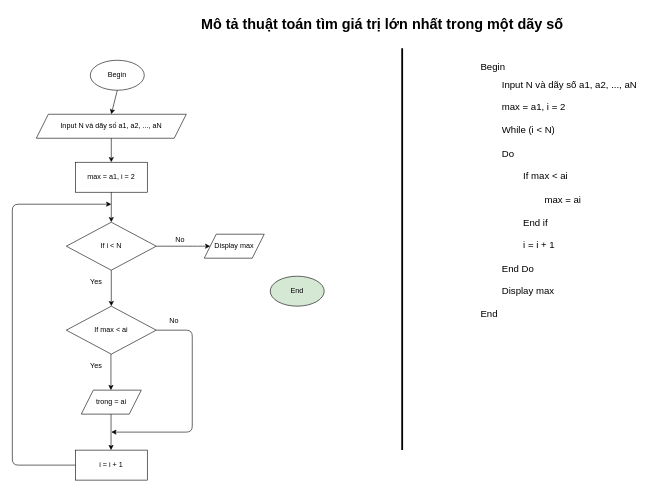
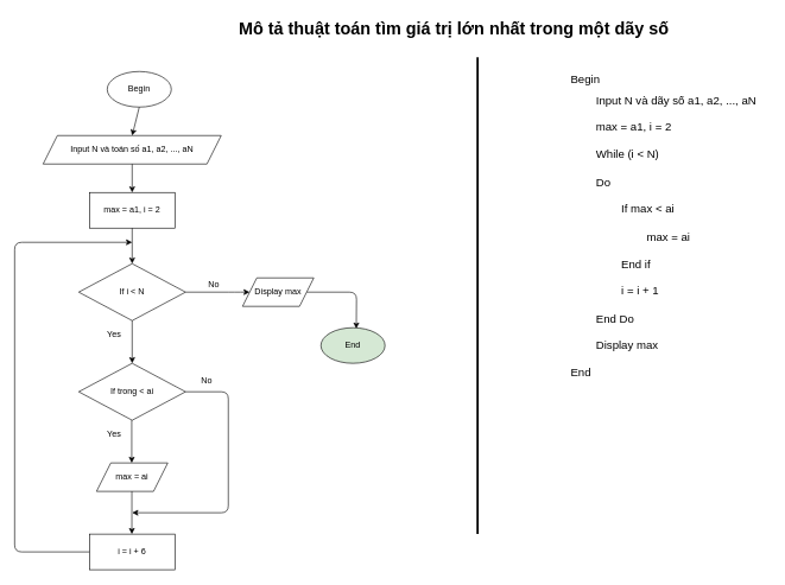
  <mxCell id="0" />
  <mxCell id="1" parent="0" />
  <mxCell id="2" value="Begin" style="ellipse;whiteSpace=wrap;html=1;" parent="1" vertex="1"><mxGeometry x="150" y="100" width="90" height="50" as="geometry" /></mxCell>
  <mxCell id="3" value="" style="endArrow=classic;html=1;exitX=0.5;exitY=1;exitDx=0;exitDy=0;" parent="1" source="2" edge="1"><mxGeometry width="50" height="50" relative="1" as="geometry"><mxPoint x="410" y="380" as="sourcePoint" /><mxPoint x="185" y="190" as="targetPoint" /></mxGeometry></mxCell>
- <mxCell id="4" value="Input N và dãy số a1, a2, ..., aN" style="shape=parallelogram;perimeter=parallelogramPerimeter;whiteSpace=wrap;html=1;fixedSize=1;" parent="1" vertex="1"><mxGeometry x="60" y="190" width="250" height="40" as="geometry" /></mxCell>
+ <mxCell id="4" value="Input N và toán số a1, a2, ..., aN" style="shape=parallelogram;perimeter=parallelogramPerimeter;whiteSpace=wrap;html=1;fixedSize=1;" parent="1" vertex="1"><mxGeometry x="60" y="190" width="250" height="40" as="geometry" /></mxCell>
  <mxCell id="5" value="" style="endArrow=classic;html=1;exitX=0.5;exitY=1;exitDx=0;exitDy=0;" parent="1" source="4" edge="1"><mxGeometry width="50" height="50" relative="1" as="geometry"><mxPoint x="180" y="260" as="sourcePoint" /><mxPoint x="185" y="270" as="targetPoint" /></mxGeometry></mxCell>
  <mxCell id="6" value="max = a1, i = 2" style="rounded=0;whiteSpace=wrap;html=1;" parent="1" vertex="1"><mxGeometry x="125" y="270" width="120" height="50" as="geometry" /></mxCell>
  <mxCell id="7" value="" style="endArrow=classic;html=1;exitX=0.5;exitY=1;exitDx=0;exitDy=0;entryX=0.5;entryY=0;entryDx=0;entryDy=0;" parent="1" source="6" edge="1"><mxGeometry width="50" height="50" relative="1" as="geometry"><mxPoint x="195" y="595" as="sourcePoint" /><mxPoint x="185" y="370" as="targetPoint" /></mxGeometry></mxCell>
  <mxCell id="8" value="&lt;h1&gt;Mô tả thuật toán tìm giá trị lớn nhất trong một dãy số&lt;/h1&gt;" style="text;html=1;strokeColor=none;fillColor=none;spacing=5;spacingTop=-20;whiteSpace=wrap;overflow=hidden;rounded=0;" parent="1" vertex="1"><mxGeometry x="330" y="20" width="677" height="40" as="geometry" /></mxCell>
  <mxCell id="9" value="&lt;h1 style=&quot;font-size: 16px&quot;&gt;&lt;span style=&quot;font-weight: normal&quot;&gt;Begin&lt;/span&gt;&lt;/h1&gt;&lt;div style=&quot;font-size: 16px&quot;&gt;&lt;span style=&quot;font-weight: normal&quot;&gt;&lt;span style=&quot;white-space: pre&quot;&gt;&#09;&lt;/span&gt;Input N và dãy số a1, a2, ..., aN&lt;/span&gt;&lt;/div&gt;&lt;div style=&quot;font-size: 16px&quot;&gt;&lt;span style=&quot;font-weight: normal&quot;&gt;&lt;br&gt;&lt;/span&gt;&lt;/div&gt;&lt;div style=&quot;font-size: 16px&quot;&gt;&lt;span style=&quot;font-weight: normal&quot;&gt;&lt;span style=&quot;white-space: pre&quot;&gt;&#09;&lt;/span&gt;max = a1, i = 2&lt;br&gt;&lt;/span&gt;&lt;/div&gt;&lt;div style=&quot;font-size: 16px&quot;&gt;&lt;span style=&quot;font-weight: normal&quot;&gt;&lt;br&gt;&lt;/span&gt;&lt;/div&gt;&lt;div style=&quot;font-size: 16px&quot;&gt;&lt;span style=&quot;font-weight: normal&quot;&gt;&lt;span style=&quot;white-space: pre&quot;&gt;&#09;&lt;/span&gt;While (i &amp;lt; N)&lt;br&gt;&lt;/span&gt;&lt;/div&gt;&lt;div style=&quot;font-size: 16px&quot;&gt;&lt;span style=&quot;font-weight: normal&quot;&gt;&lt;br&gt;&lt;/span&gt;&lt;/div&gt;&lt;div style=&quot;font-size: 16px&quot;&gt;&lt;span style=&quot;font-weight: normal&quot;&gt;&lt;span style=&quot;white-space: pre&quot;&gt;&#09;&lt;/span&gt;Do&lt;br&gt;&lt;/span&gt;&lt;/div&gt;&lt;div style=&quot;font-size: 16px&quot;&gt;&lt;span style=&quot;font-weight: normal&quot;&gt;&lt;br&gt;&lt;/span&gt;&lt;/div&gt;&lt;div style=&quot;font-size: 16px&quot;&gt;&lt;span style=&quot;font-weight: normal&quot;&gt;&lt;span style=&quot;white-space: pre&quot;&gt;&#09;&lt;/span&gt;&lt;span style=&quot;white-space: pre&quot;&gt;&#09;&lt;/span&gt;If max &amp;lt; ai&lt;br&gt;&lt;/span&gt;&lt;/div&gt;&lt;div style=&quot;font-size: 16px&quot;&gt;&lt;/div&gt;&lt;div style=&quot;font-size: 16px&quot;&gt;&lt;span style=&quot;font-weight: normal&quot;&gt;&lt;br&gt;&lt;/span&gt;&lt;/div&gt;&lt;div style=&quot;font-size: 16px&quot;&gt;&lt;span style=&quot;font-weight: normal&quot;&gt;&lt;span style=&quot;white-space: pre&quot;&gt;&#09;&lt;/span&gt;&lt;span style=&quot;white-space: pre&quot;&gt;&#09;&lt;/span&gt;&lt;span style=&quot;white-space: pre&quot;&gt;&#09;&lt;/span&gt;max = ai&lt;br&gt;&lt;/span&gt;&lt;/div&gt;&lt;div style=&quot;font-size: 16px&quot;&gt;&lt;span style=&quot;font-weight: normal&quot;&gt;&lt;br&gt;&lt;/span&gt;&lt;/div&gt;&lt;div style=&quot;font-size: 16px&quot;&gt;&lt;span style=&quot;font-weight: normal&quot;&gt;&lt;span style=&quot;white-space: pre&quot;&gt;&#09;&lt;/span&gt;&lt;span style=&quot;white-space: pre&quot;&gt;&#09;&lt;/span&gt;End if&lt;br&gt;&lt;/span&gt;&lt;/div&gt;&lt;div style=&quot;font-size: 16px&quot;&gt;&lt;span style=&quot;font-weight: normal&quot;&gt;&lt;span style=&quot;white-space: pre&quot;&gt;&#09;&lt;/span&gt;&lt;span style=&quot;white-space: pre&quot;&gt;&#09;&lt;/span&gt;&lt;span style=&quot;white-space: pre&quot;&gt;&#09;&lt;/span&gt;&lt;/span&gt;&lt;/div&gt;&lt;div style=&quot;font-size: 16px&quot;&gt;&lt;span style=&quot;font-weight: normal&quot;&gt;&lt;span style=&quot;white-space: pre&quot;&gt;&#09;&lt;span style=&quot;white-space: pre&quot;&gt;&#09;&lt;/span&gt;&lt;/span&gt;i = i + 1&lt;br&gt;&lt;/span&gt;&lt;/div&gt;&lt;div style=&quot;font-size: 16px&quot;&gt;&lt;span style=&quot;font-weight: normal&quot;&gt;&lt;br&gt;&lt;/span&gt;&lt;/div&gt;&lt;div style=&quot;font-size: 16px&quot;&gt;&lt;span style=&quot;font-weight: normal&quot;&gt;&lt;span style=&quot;white-space: pre&quot;&gt;&#09;&lt;/span&gt;End Do&lt;br&gt;&lt;/span&gt;&lt;/div&gt;&lt;div style=&quot;font-size: 16px&quot;&gt;&lt;span style=&quot;font-weight: normal&quot;&gt;&lt;br&gt;&lt;/span&gt;&lt;/div&gt;&lt;div style=&quot;font-size: 16px&quot;&gt;&lt;span style=&quot;font-weight: normal&quot;&gt;&lt;span style=&quot;white-space: pre&quot;&gt;&#09;&lt;/span&gt;Display max&lt;br&gt;&lt;/span&gt;&lt;/div&gt;&lt;div style=&quot;font-size: 16px&quot;&gt;&lt;span style=&quot;font-weight: normal&quot;&gt;&lt;br&gt;&lt;/span&gt;&lt;/div&gt;&lt;div style=&quot;font-size: 16px&quot;&gt;&lt;span style=&quot;font-weight: normal&quot;&gt;End&lt;/span&gt;&lt;/div&gt;" style="text;html=1;strokeColor=none;fillColor=none;spacing=5;spacingTop=-20;whiteSpace=wrap;overflow=hidden;rounded=0;align=left;" parent="1" vertex="1"><mxGeometry x="796" y="100" width="284" height="560" as="geometry" /></mxCell>
  <mxCell id="10" value="If i &amp;lt; N" style="rhombus;whiteSpace=wrap;html=1;" parent="1" vertex="1"><mxGeometry x="110" y="370" width="150" height="80" as="geometry" /></mxCell>
  <mxCell id="11" value="Yes" style="text;html=1;strokeColor=none;fillColor=none;align=center;verticalAlign=middle;whiteSpace=wrap;rounded=0;" parent="1" vertex="1"><mxGeometry x="140" y="460" width="40" height="20" as="geometry" /></mxCell>
- <mxCell id="12" value="trong = ai" style="shape=parallelogram;perimeter=parallelogramPerimeter;whiteSpace=wrap;html=1;fixedSize=1;" parent="1" vertex="1"><mxGeometry x="135" y="650" width="100" height="40" as="geometry" /></mxCell>
+ <mxCell id="12" value="max = ai" style="shape=parallelogram;perimeter=parallelogramPerimeter;whiteSpace=wrap;html=1;fixedSize=1;" parent="1" vertex="1"><mxGeometry x="135" y="650" width="100" height="40" as="geometry" /></mxCell>
  <mxCell id="13" value="" style="endArrow=classic;html=1;startArrow=none;" parent="1" edge="1"><mxGeometry width="50" height="50" relative="1" as="geometry"><mxPoint x="260" y="410" as="sourcePoint" /><mxPoint x="350" y="410" as="targetPoint" /><Array as="points"><mxPoint x="330" y="410" /></Array></mxGeometry></mxCell>
  <mxCell id="14" value="No" style="text;html=1;strokeColor=none;fillColor=none;align=center;verticalAlign=middle;whiteSpace=wrap;rounded=0;" parent="1" vertex="1"><mxGeometry x="280" y="390" width="40" height="20" as="geometry" /></mxCell>
+ <mxCell id="15" value="" style="endArrow=classic;html=1;entryX=0.552;entryY=0.026;entryDx=0;entryDy=0;entryPerimeter=0;" parent="1" source="17" target="16" edge="1"><mxGeometry width="50" height="50" relative="1" as="geometry"><mxPoint x="494.58" y="410" as="sourcePoint" /><mxPoint x="494.58" y="460" as="targetPoint" /><Array as="points"><mxPoint x="500" y="410" /></Array></mxGeometry></mxCell>
  <mxCell id="16" value="End" style="ellipse;whiteSpace=wrap;html=1;fillColor=#d5e8d4;" parent="1" vertex="1"><mxGeometry x="450" y="460" width="90" height="50" as="geometry" /></mxCell>
  <mxCell id="17" value="Display max" style="shape=parallelogram;perimeter=parallelogramPerimeter;whiteSpace=wrap;html=1;fixedSize=1;" parent="1" vertex="1"><mxGeometry x="340" y="390" width="100" height="40" as="geometry" /></mxCell>
  <mxCell id="18" value="" style="endArrow=classic;html=1;exitX=0.5;exitY=1;exitDx=0;exitDy=0;" parent="1" source="10" edge="1"><mxGeometry width="50" height="50" relative="1" as="geometry"><mxPoint x="195" y="330" as="sourcePoint" /><mxPoint x="185" y="510" as="targetPoint" /></mxGeometry></mxCell>
- <mxCell id="19" value="If max &amp;lt; ai" style="rhombus;whiteSpace=wrap;html=1;" parent="1" vertex="1"><mxGeometry x="110" y="510" width="150" height="80" as="geometry" /></mxCell>
+ <mxCell id="19" value="If trong &amp;lt; ai" style="rhombus;whiteSpace=wrap;html=1;" parent="1" vertex="1"><mxGeometry x="110" y="510" width="150" height="80" as="geometry" /></mxCell>
  <mxCell id="20" value="" style="endArrow=classic;html=1;exitX=0.5;exitY=1;exitDx=0;exitDy=0;" parent="1" edge="1"><mxGeometry width="50" height="50" relative="1" as="geometry"><mxPoint x="184.41" y="590" as="sourcePoint" /><mxPoint x="184.41" y="650" as="targetPoint" /></mxGeometry></mxCell>
  <mxCell id="21" value="Yes" style="text;html=1;strokeColor=none;fillColor=none;align=center;verticalAlign=middle;whiteSpace=wrap;rounded=0;" parent="1" vertex="1"><mxGeometry x="140" y="600" width="40" height="20" as="geometry" /></mxCell>
  <mxCell id="22" value="" style="endArrow=classic;html=1;exitX=0.5;exitY=1;exitDx=0;exitDy=0;" parent="1" edge="1"><mxGeometry width="50" height="50" relative="1" as="geometry"><mxPoint x="184.58" y="690" as="sourcePoint" /><mxPoint x="184.58" y="750" as="targetPoint" /></mxGeometry></mxCell>
- <mxCell id="23" value="i = i + 1" style="rounded=0;whiteSpace=wrap;html=1;" parent="1" vertex="1"><mxGeometry x="125" y="750" width="120" height="50" as="geometry" /></mxCell>
+ <mxCell id="23" value="i = i + 6" style="rounded=0;whiteSpace=wrap;html=1;" parent="1" vertex="1"><mxGeometry x="125" y="750" width="120" height="50" as="geometry" /></mxCell>
  <mxCell id="24" value="" style="endArrow=classic;html=1;exitX=0;exitY=0.5;exitDx=0;exitDy=0;" parent="1" source="23" edge="1"><mxGeometry width="50" height="50" relative="1" as="geometry"><mxPoint x="480" y="640" as="sourcePoint" /><mxPoint x="185" y="340" as="targetPoint" /><Array as="points"><mxPoint x="20" y="775" /><mxPoint x="20" y="340" /></Array></mxGeometry></mxCell>
  <mxCell id="25" value="" style="endArrow=classic;html=1;exitX=1;exitY=0.5;exitDx=0;exitDy=0;" parent="1" source="19" edge="1"><mxGeometry width="50" height="50" relative="1" as="geometry"><mxPoint x="530" y="610" as="sourcePoint" /><mxPoint x="185" y="720" as="targetPoint" /><Array as="points"><mxPoint x="320" y="550" /><mxPoint x="320" y="720" /></Array></mxGeometry></mxCell>
  <mxCell id="26" value="No" style="text;html=1;strokeColor=none;fillColor=none;align=center;verticalAlign=middle;whiteSpace=wrap;rounded=0;" parent="1" vertex="1"><mxGeometry x="270" y="525" width="40" height="20" as="geometry" /></mxCell>
  <mxCell id="27" value="" style="endArrow=none;html=1;strokeWidth=3;" parent="1" edge="1"><mxGeometry width="50" height="50" relative="1" as="geometry"><mxPoint x="670" y="750" as="sourcePoint" /><mxPoint x="670" y="80" as="targetPoint" /></mxGeometry></mxCell>
